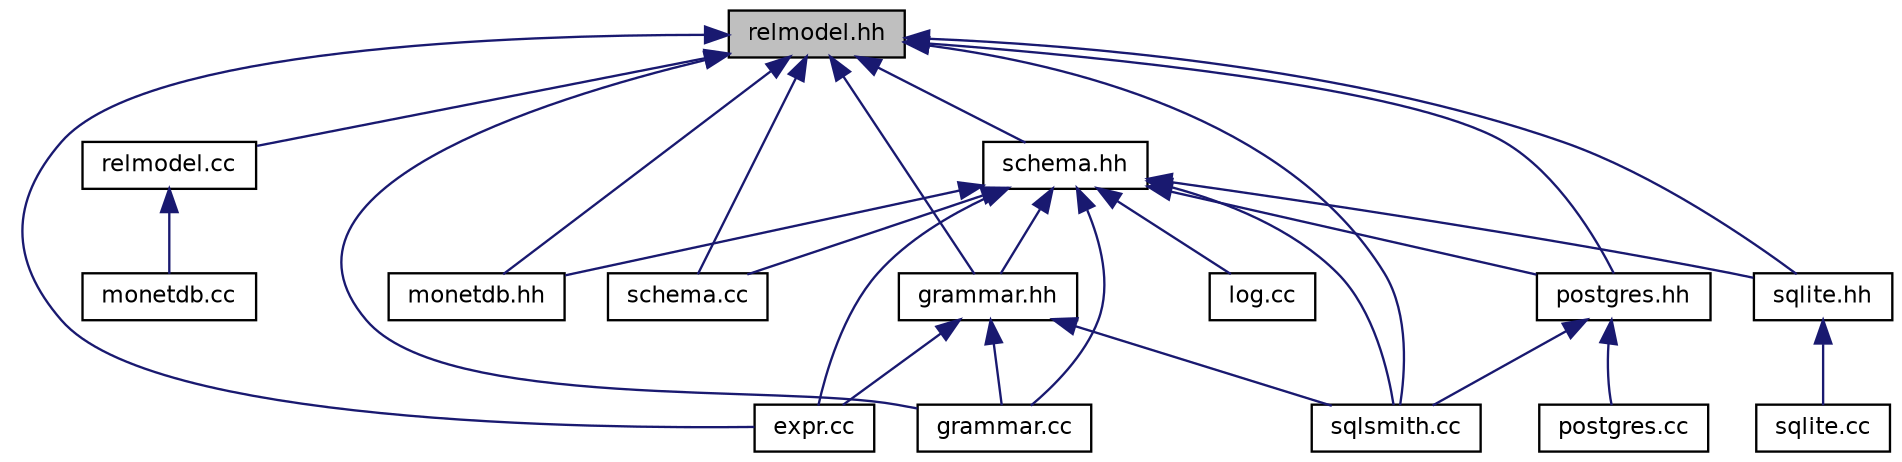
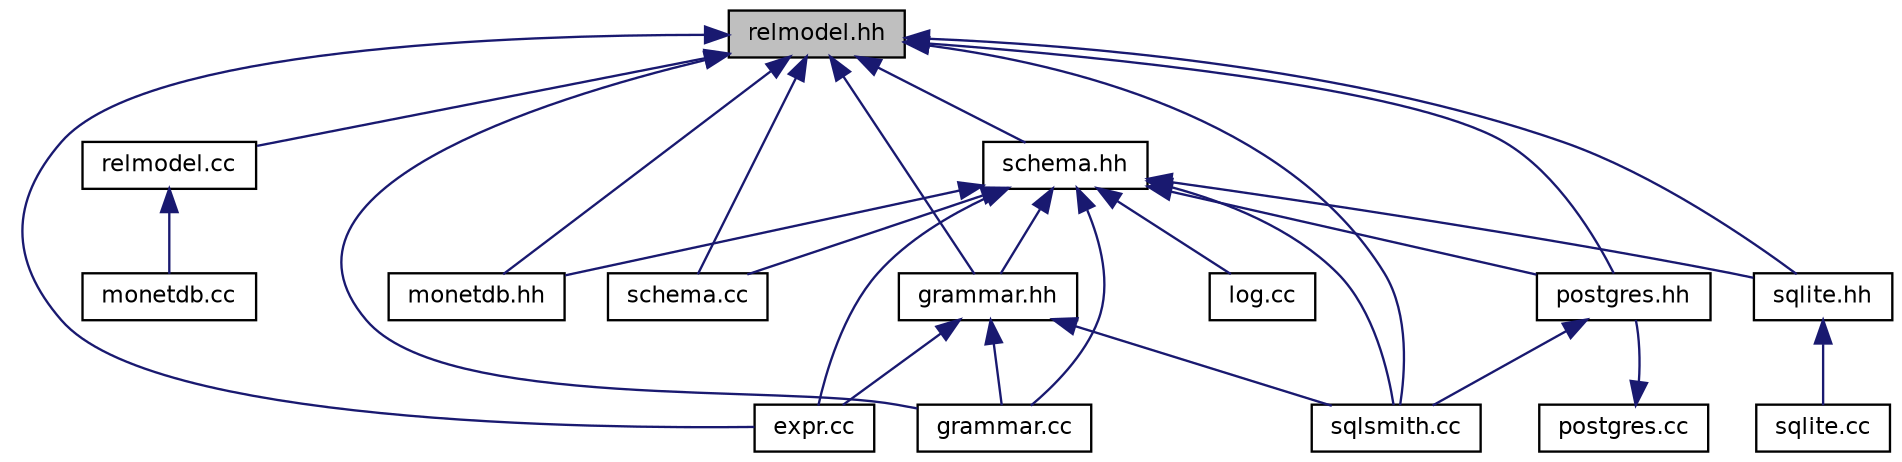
  digraph {
    node [color=black fillcolor=white fontname=Helvetica fontsize=10 shape=record style=filled]
    edge [color=midnightblue dir=back fontname=Helvetica fontsize=10 labelfontname=Helvetica labelfontsize=10 style=solid]
    n1 [fillcolor=grey75 fontcolor=black height=0.2 label="relmodel.hh" width=0.4]
    n2 [height=0.2 label="expr.cc" width=0.4]
    n3 [height=0.2 label="grammar.cc" width=0.4]
    n4 [height=0.2 label="grammar.hh" width=0.4]
    n5 [height=0.2 label="sqlsmith.cc" width=0.4]
    n6 [height=0.2 label="monetdb.hh" width=0.4]
    n7 [height=0.2 label="postgres.hh" width=0.4]
    n8 [height=0.2 label="relmodel.cc" width=0.4]
    n9 [height=0.2 label="schema.cc" width=0.4]
    n10 [height=0.2 label="schema.hh" width=0.4]
    n11 [height=0.2 label="sqlite.hh" width=0.4]
    n12 [height=0.2 label="postgres.cc" width=0.4]
    n13 [height=0.2 label="monetdb.cc" width=0.4]
    n14 [height=0.2 label="log.cc" width=0.4]
    n15 [height=0.2 label="sqlite.cc" width=0.4]
    n1 -> n2
    n1 -> n3
    n1 -> n4
    n1 -> n5
    n1 -> n6
    n1 -> n7
    n1 -> n8
    n1 -> n9
    n1 -> n10
    n1 -> n11
    n4 -> n2
    n4 -> n3
    n4 -> n5
    n7 -> n5
-   n7 -> n12
+   n12 -> n7
    n8 -> n13
    n10 -> n2
    n10 -> n3
    n10 -> n4
    n10 -> n5
    n10 -> n6
    n10 -> n7
    n10 -> n9
    n10 -> n11
    n10 -> n14
    n11 -> n15
  }
